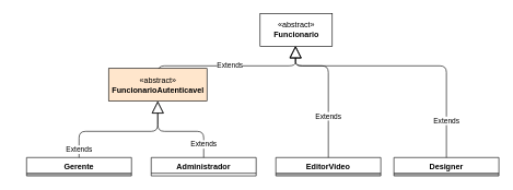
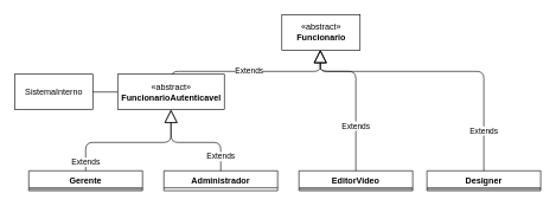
  <mxCell id="0" />
  <mxCell id="1" parent="0" />
  <mxCell id="2" value="Administrador" style="swimlane;fontStyle=1;align=center;verticalAlign=top;childLayout=stackLayout;horizontal=1;startSize=30;horizontalStack=0;resizeParent=1;resizeParentMax=0;resizeLast=0;collapsible=1;marginBottom=0;" vertex="1" parent="1"><mxGeometry x="230" y="240" width="160" height="28" as="geometry" /></mxCell>
  <mxCell id="3" value="" style="line;strokeWidth=1;fillColor=none;align=left;verticalAlign=middle;spacingTop=-1;spacingLeft=3;spacingRight=3;rotatable=0;labelPosition=right;points=[];portConstraint=eastwest;" vertex="1" parent="2"><mxGeometry y="20" width="160" height="8" as="geometry" /></mxCell>
  <mxCell id="4" value="Gerente" style="swimlane;fontStyle=1;align=center;verticalAlign=top;childLayout=stackLayout;horizontal=1;startSize=26;horizontalStack=0;resizeParent=1;resizeParentMax=0;resizeLast=0;collapsible=1;marginBottom=0;" vertex="1" parent="1"><mxGeometry x="40" y="240" width="160" height="28" as="geometry" /></mxCell>
  <mxCell id="5" value="" style="line;strokeWidth=1;fillColor=none;align=left;verticalAlign=middle;spacingTop=-1;spacingLeft=3;spacingRight=3;rotatable=0;labelPosition=right;points=[];portConstraint=eastwest;" vertex="1" parent="4"><mxGeometry y="20" width="160" height="8" as="geometry" /></mxCell>
  <mxCell id="6" value="EditorVideo" style="swimlane;fontStyle=1;align=center;verticalAlign=top;childLayout=stackLayout;horizontal=1;startSize=26;horizontalStack=0;resizeParent=1;resizeParentMax=0;resizeLast=0;collapsible=1;marginBottom=0;" vertex="1" parent="1"><mxGeometry x="420" y="240" width="160" height="28" as="geometry" /></mxCell>
  <mxCell id="7" value="" style="line;strokeWidth=1;fillColor=none;align=left;verticalAlign=middle;spacingTop=-1;spacingLeft=3;spacingRight=3;rotatable=0;labelPosition=right;points=[];portConstraint=eastwest;" vertex="1" parent="6"><mxGeometry y="20" width="160" height="8" as="geometry" /></mxCell>
  <mxCell id="8" value="Designer" style="swimlane;fontStyle=1;align=center;verticalAlign=top;childLayout=stackLayout;horizontal=1;startSize=26;horizontalStack=0;resizeParent=1;resizeParentMax=0;resizeLast=0;collapsible=1;marginBottom=0;" vertex="1" parent="1"><mxGeometry x="600" y="240" width="160" height="28" as="geometry" /></mxCell>
  <mxCell id="9" value="" style="line;strokeWidth=1;fillColor=none;align=left;verticalAlign=middle;spacingTop=-1;spacingLeft=3;spacingRight=3;rotatable=0;labelPosition=right;points=[];portConstraint=eastwest;" vertex="1" parent="8"><mxGeometry y="20" width="160" height="8" as="geometry" /></mxCell>
  <mxCell id="10" value="Extends" style="endArrow=block;endSize=16;endFill=0;html=1;exitX=0.5;exitY=0;exitDx=0;exitDy=0;entryX=0.5;entryY=0.477;entryDx=0;entryDy=0;entryPerimeter=0;" edge="1" parent="1" source="6"><mxGeometry x="-0.432" width="160" relative="1" as="geometry"><mxPoint x="340" y="90" as="sourcePoint" /><mxPoint x="450" y="69.816" as="targetPoint" /><Array as="points"><mxPoint x="500" y="100" /><mxPoint x="450" y="100" /></Array><mxPoint as="offset" /></mxGeometry></mxCell>
  <mxCell id="11" value="Extends" style="endArrow=block;endSize=16;endFill=0;html=1;exitX=0.5;exitY=0;exitDx=0;exitDy=0;entryX=0.501;entryY=0.442;entryDx=0;entryDy=0;entryPerimeter=0;" edge="1" parent="1" source="8"><mxGeometry x="-0.719" width="160" relative="1" as="geometry"><mxPoint x="340" y="90" as="sourcePoint" /><mxPoint x="450.16" y="69.536" as="targetPoint" /><Array as="points"><mxPoint x="680" y="100" /><mxPoint x="450" y="100" /></Array><mxPoint as="offset" /></mxGeometry></mxCell>
  <mxCell id="12" value="Extends" style="endArrow=block;endSize=16;endFill=0;html=1;exitX=0.5;exitY=0;exitDx=0;exitDy=0;entryX=0.5;entryY=0.5;entryDx=0;entryDy=0;entryPerimeter=0;" edge="1" parent="1"><mxGeometry width="160" relative="1" as="geometry"><mxPoint x="240" y="120" as="sourcePoint" /><mxPoint x="450" y="70" as="targetPoint" /><Array as="points"><mxPoint x="240" y="100" /><mxPoint x="450" y="100" /></Array></mxGeometry></mxCell>
  <mxCell id="13" value="Extends" style="endArrow=block;endSize=16;endFill=0;html=1;exitX=0.5;exitY=0;exitDx=0;exitDy=0;entryX=0.5;entryY=1;entryDx=0;entryDy=0;" edge="1" parent="1" source="4"><mxGeometry x="-0.879" width="160" relative="1" as="geometry"><mxPoint x="340" y="90" as="sourcePoint" /><mxPoint x="240" y="154" as="targetPoint" /><Array as="points"><mxPoint x="120" y="200" /><mxPoint x="240" y="200" /></Array><mxPoint as="offset" /></mxGeometry></mxCell>
  <mxCell id="14" value="Extends" style="endArrow=block;endSize=16;endFill=0;html=1;exitX=0.5;exitY=0;exitDx=0;exitDy=0;entryX=0.5;entryY=1;entryDx=0;entryDy=0;" edge="1" parent="1" source="2"><mxGeometry x="-0.75" width="160" relative="1" as="geometry"><mxPoint x="340" y="90" as="sourcePoint" /><mxPoint x="240" y="154" as="targetPoint" /><Array as="points"><mxPoint x="310" y="200" /><mxPoint x="240" y="200" /></Array><mxPoint as="offset" /></mxGeometry></mxCell>
+ <mxCell id="15" value="SistemaInterno" style="html=1;" vertex="1" parent="1"><mxGeometry x="20" y="104" width="110" height="50" as="geometry" /></mxCell>
+ <mxCell id="16" value="" style="endArrow=none;html=1;edgeStyle=orthogonalEdgeStyle;exitX=1;exitY=0.5;exitDx=0;exitDy=0;entryX=0;entryY=0.5;entryDx=0;entryDy=0;" edge="1" parent="1" source="15" target="18"><mxGeometry relative="1" as="geometry"><mxPoint x="350" y="160" as="sourcePoint" /><mxPoint x="510" y="160" as="targetPoint" /></mxGeometry></mxCell>
  <mxCell id="17" value="«abstract»&lt;br&gt;&lt;b&gt;Funcionario&lt;/b&gt;" style="html=1;" vertex="1" parent="1"><mxGeometry x="396" y="20" width="110" height="50" as="geometry" /></mxCell>
- <mxCell id="18" value="«abstract»&lt;br&gt;&lt;b&gt;FuncionarioAutenticavel&lt;/b&gt;" style="html=1;fillColor=#ffe6cc;" vertex="1" parent="1"><mxGeometry x="165" y="104" width="150" height="50" as="geometry" /></mxCell>
+ <mxCell id="18" value="«abstract»&lt;br&gt;&lt;b&gt;FuncionarioAutenticavel&lt;/b&gt;" style="html=1;" vertex="1" parent="1"><mxGeometry x="165" y="104" width="150" height="50" as="geometry" /></mxCell>
